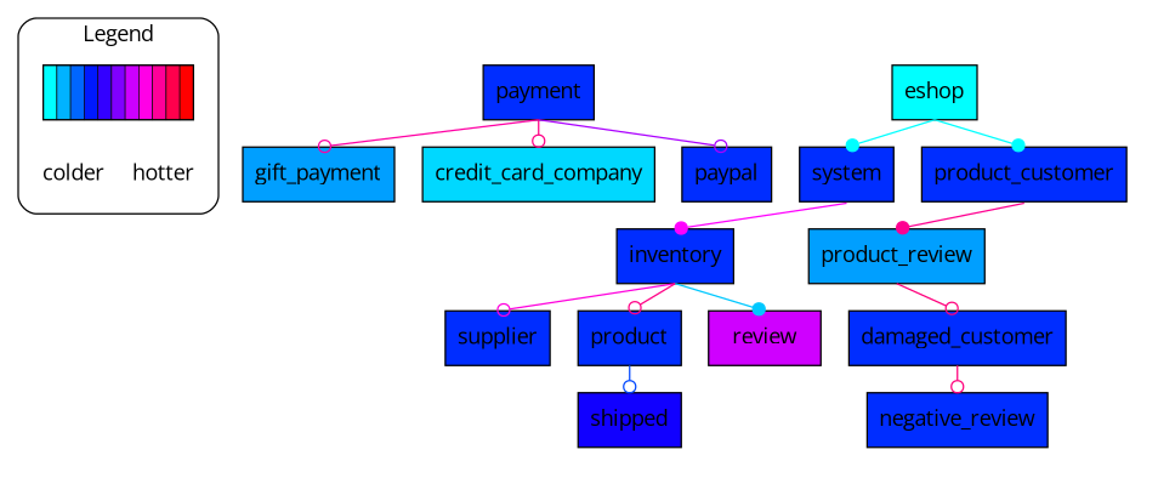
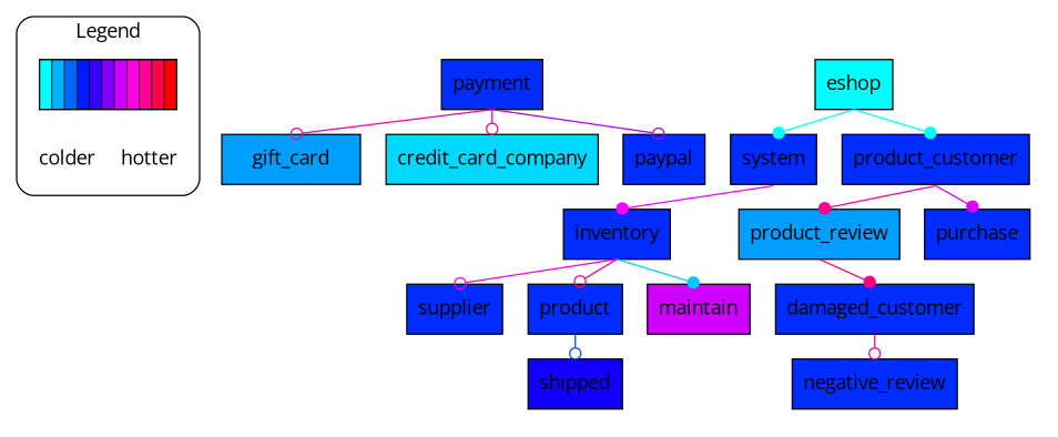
  digraph {
    clusterrank=local
    fontname="Open Sans"
    rankdir=TB
    splines=line
    node [fillcolor="0.637 1.0 1.0" fontname="Open Sans" shape=rectangle style=filled]
    edge [fontname="Open Sans" headport=n tailport=s arrowhead=odot color="0.500 1.0 1.0" dir=forward]
    n1 [fillcolor="0.5 1.0 1.0: 0.55 1.0 1.0: 0.6 1.0 1.0: 0.65 1.0 1.0: 0.7 1.0 1.0: 0.75 1.0 1.0: 0.8 1.0 1.0: 0.85 1.0 1.0: 0.9 1.0 1.0: 0.95 1.0 1.0: 1.0 1.0 1.0" label="                      " style=striped]
    n2 [label="colder     hotter" shape=plaintext fillcolor="" style=""]
    n3 [fillcolor="0.500 1.0 1.0" label=eshop]
    n4 [label=system]
    n5 [label=product_customer]
    n6 [label=inventory]
    n7 [fillcolor="0.563 1.0 1.0" label=product_review]
+   n8 [label=purchase]
    n9 [label=supplier]
    n10 [label=product]
-   n11 [fillcolor="0.802 1.0 1.0" label=review]
+   n11 [fillcolor="0.802 1.0 1.0" label=maintain]
    n12 [fillcolor="0.678 1.0 1.0" label=shipped]
    n13 [label=damaged_customer]
    n14 [label=negative_review]
    n15 [label=payment]
-   n16 [fillcolor="0.563 1.0 1.0" label=gift_payment]
+   n16 [fillcolor="0.563 1.0 1.0" label=gift_card]
    n17 [fillcolor="0.526 1.0 1.0" label=credit_card_company]
    n18 [label=paypal]
    subgraph cluster_1 {
      color=black
      label=Legend
      minlen=0.01
      ranksep=0.01
      style=rounded
      n1
      n2
    }
    subgraph cluster_2 {
      color=white
      n3
      n4
      n5
      n6
      n7
+     n8
      n9
      n10
      n11
      n12
      n13
      n14
      n15
      n16
      n17
      n18
    }
    n1 -> n2 [style=invis arrowhead="" color="" dir=""]
    n3 -> n4 [arrowhead=dot]
    n3 -> n5 [arrowhead=dot]
    n4 -> n6 [arrowhead=dot color="0.834 1.0 1.0"]
    n5 -> n7 [arrowhead=dot color="0.905 1.0 1.0"]
+   n5 -> n8 [arrowhead=dot color="0.809 1.0 1.0"]
    n6 -> n9 [color="0.856 1.0 1.0"]
    n6 -> n10 [color="0.913 1.0 1.0"]
    n6 -> n11 [arrowhead=dot color="0.536 1.0 1.0"]
-   n7 -> n13 [color="0.919 1.0 1.0"]
+   n7 -> n13 [arrowhead=dot color="0.919 1.0 1.0"]
    n10 -> n12 [color="0.620 1.0 1.0"]
    n13 -> n14 [color="0.919 1.0 1.0"]
    n15 -> n16 [color="0.893 1.0 1.0"]
    n15 -> n17 [color="0.913 1.0 1.0"]
    n15 -> n18 [color="0.778 1.0 1.0"]
  }
